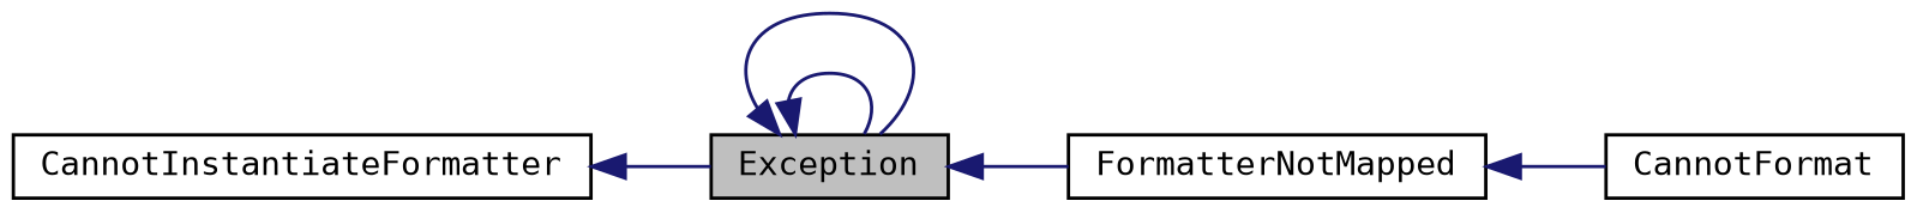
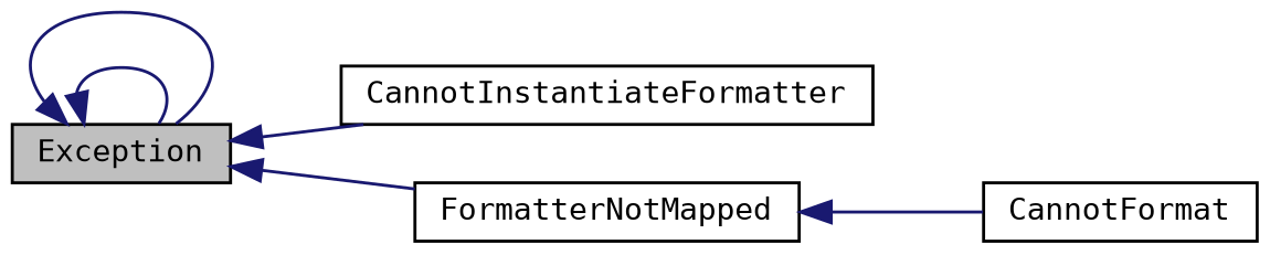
  digraph {
    fontname="DejaVu Sans Mono"
    rankdir=LR
    node [color=black fillcolor=white fontname="DejaVu Sans Mono" fontsize=10 shape=record style=filled]
    edge [color=midnightblue dir=back fontname="DejaVu Sans Mono" fontsize=10 labelfontname=Helvetica labelfontsize=10 style=solid]
    n1 [fillcolor=grey75 fontcolor=black height=0.2 label=Exception width=0.4]
    n2 [height=0.2 label=CannotInstantiateFormatter width=0.4]
    n3 [height=0.2 label=FormatterNotMapped width=0.4]
    n4 [height=0.2 label=CannotFormat width=0.4]
    n1 -> n1
    n1 -> n1
-   n2 -> n1
+   n1 -> n2
    n1 -> n3
    n3 -> n4
  }
